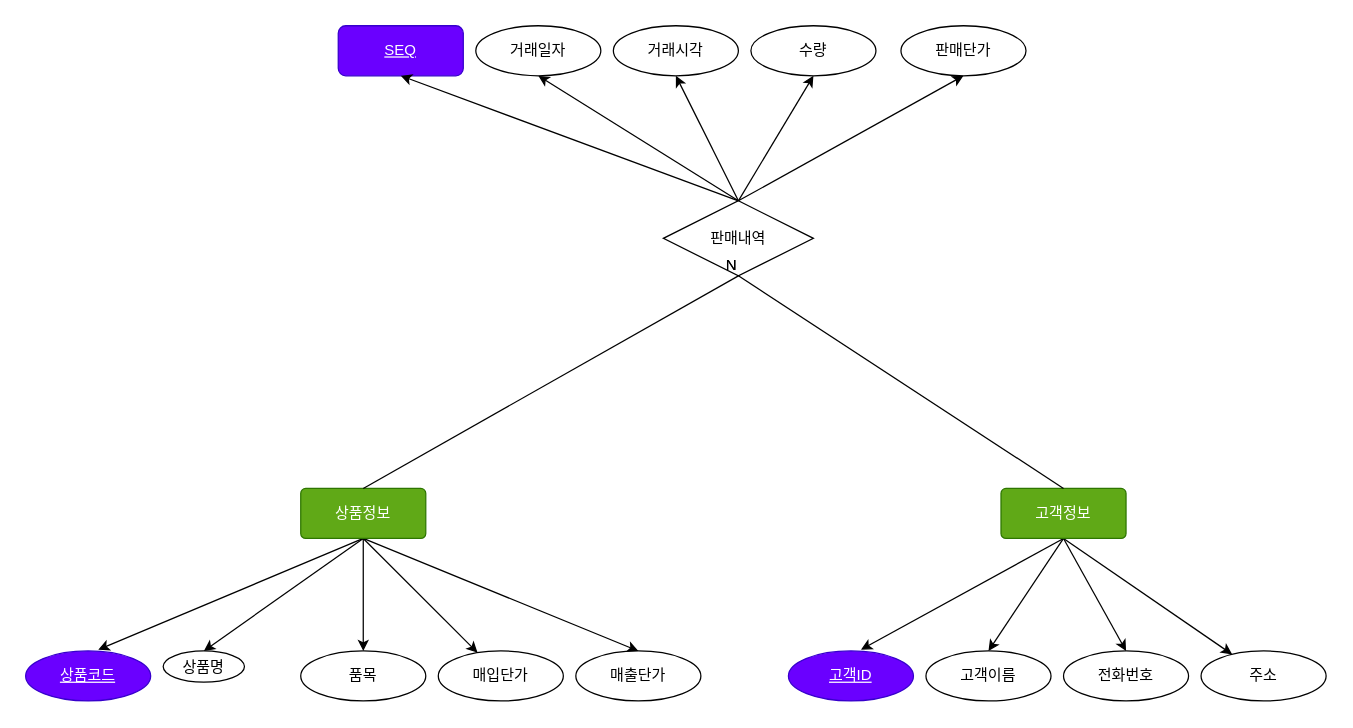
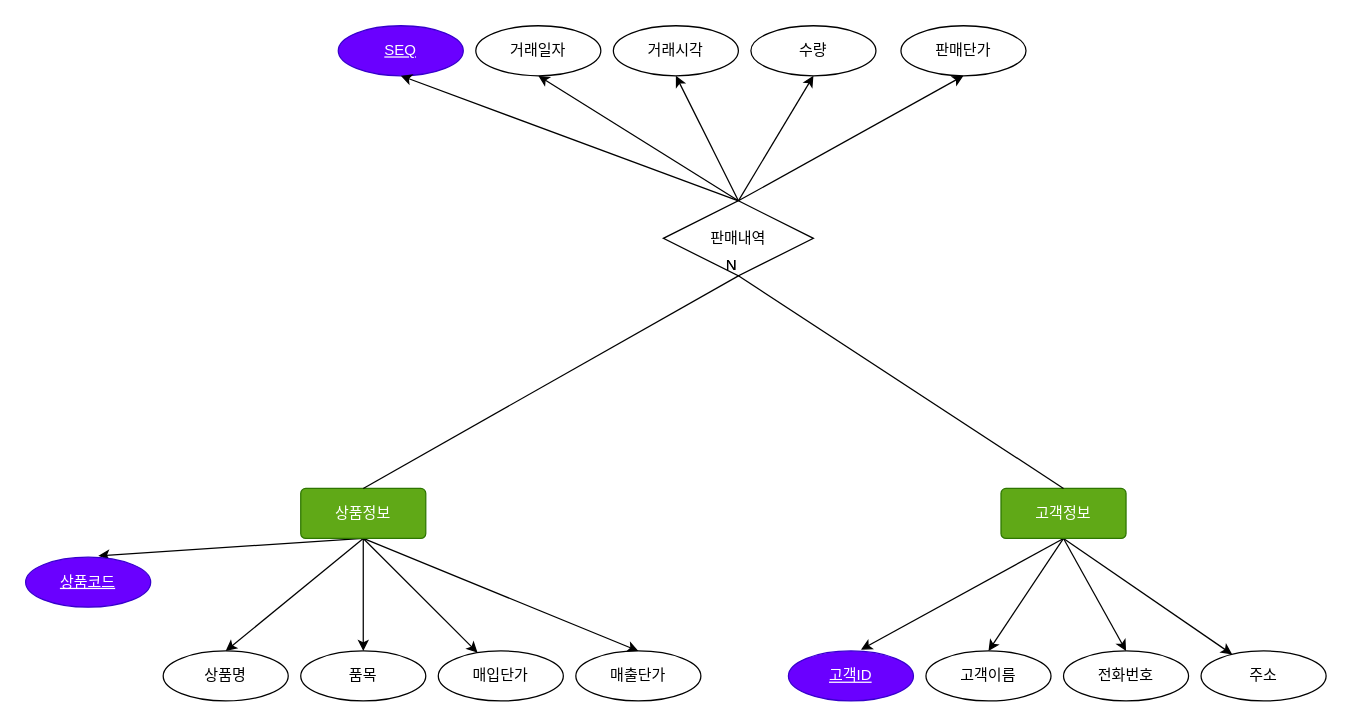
  <mxCell id="0" />
  <mxCell id="1" parent="0" />
  <mxCell id="2" style="rounded=0;orthogonalLoop=1;jettySize=auto;html=1;entryX=0.581;entryY=-0.027;entryDx=0;entryDy=0;entryPerimeter=0;exitX=0.5;exitY=1;exitDx=0;exitDy=0;" edge="1" parent="1" source="7" target="8"><mxGeometry relative="1" as="geometry" /></mxCell>
  <mxCell id="3" style="rounded=0;orthogonalLoop=1;jettySize=auto;html=1;entryX=0.5;entryY=0;entryDx=0;entryDy=0;exitX=0.5;exitY=1;exitDx=0;exitDy=0;" edge="1" parent="1" source="7" target="9"><mxGeometry relative="1" as="geometry" /></mxCell>
  <mxCell id="4" style="rounded=0;orthogonalLoop=1;jettySize=auto;html=1;entryX=0.5;entryY=0;entryDx=0;entryDy=0;exitX=0.5;exitY=1;exitDx=0;exitDy=0;" edge="1" parent="1" source="7" target="10"><mxGeometry relative="1" as="geometry" /></mxCell>
  <mxCell id="5" style="rounded=0;orthogonalLoop=1;jettySize=auto;html=1;exitX=0.5;exitY=1;exitDx=0;exitDy=0;" edge="1" parent="1" source="7" target="11"><mxGeometry relative="1" as="geometry" /></mxCell>
  <mxCell id="6" style="rounded=0;orthogonalLoop=1;jettySize=auto;html=1;entryX=0.5;entryY=0;entryDx=0;entryDy=0;exitX=0.5;exitY=1;exitDx=0;exitDy=0;" edge="1" parent="1" source="7" target="12"><mxGeometry relative="1" as="geometry" /></mxCell>
  <mxCell id="7" value="상품정보" style="rounded=1;arcSize=10;whiteSpace=wrap;html=1;align=center;fillColor=#60a917;fontColor=#ffffff;strokeColor=#2D7600;" vertex="1" parent="1"><mxGeometry x="240" y="390" width="100" height="40" as="geometry" /></mxCell>
- <mxCell id="8" value="상품코드" style="ellipse;whiteSpace=wrap;html=1;align=center;fontStyle=4;fillColor=#6a00ff;strokeColor=#3700CC;fontColor=#ffffff;" vertex="1" parent="1"><mxGeometry x="20" y="520" width="100" height="40" as="geometry" /></mxCell>
- <mxCell id="9" value="상품명" style="ellipse;whiteSpace=wrap;html=1;align=center;" vertex="1" parent="1"><mxGeometry x="130" y="520" width="65" height="25" as="geometry" /></mxCell>
+ <mxCell id="8" value="상품코드" style="ellipse;whiteSpace=wrap;html=1;align=center;fontStyle=4;fillColor=#6a00ff;strokeColor=#3700CC;fontColor=#ffffff;" vertex="1" parent="1"><mxGeometry x="20" y="445" width="100" height="40" as="geometry" /></mxCell>
+ <mxCell id="9" value="상품명" style="ellipse;whiteSpace=wrap;html=1;align=center;" vertex="1" parent="1"><mxGeometry x="130" y="520" width="100" height="40" as="geometry" /></mxCell>
  <mxCell id="10" value="품목" style="ellipse;whiteSpace=wrap;html=1;align=center;" vertex="1" parent="1"><mxGeometry x="240" y="520" width="100" height="40" as="geometry" /></mxCell>
  <mxCell id="11" value="매입단가" style="ellipse;whiteSpace=wrap;html=1;align=center;" vertex="1" parent="1"><mxGeometry x="350" y="520" width="100" height="40" as="geometry" /></mxCell>
  <mxCell id="12" value="매출단가" style="ellipse;whiteSpace=wrap;html=1;align=center;" vertex="1" parent="1"><mxGeometry x="460" y="520" width="100" height="40" as="geometry" /></mxCell>
  <mxCell id="13" style="rounded=0;orthogonalLoop=1;jettySize=auto;html=1;entryX=0.581;entryY=-0.027;entryDx=0;entryDy=0;entryPerimeter=0;exitX=0.5;exitY=1;exitDx=0;exitDy=0;" edge="1" source="17" target="18" parent="1"><mxGeometry relative="1" as="geometry" /></mxCell>
  <mxCell id="14" style="rounded=0;orthogonalLoop=1;jettySize=auto;html=1;entryX=0.5;entryY=0;entryDx=0;entryDy=0;exitX=0.5;exitY=1;exitDx=0;exitDy=0;" edge="1" source="17" target="19" parent="1"><mxGeometry relative="1" as="geometry" /></mxCell>
  <mxCell id="15" style="rounded=0;orthogonalLoop=1;jettySize=auto;html=1;entryX=0.5;entryY=0;entryDx=0;entryDy=0;exitX=0.5;exitY=1;exitDx=0;exitDy=0;" edge="1" source="17" target="20" parent="1"><mxGeometry relative="1" as="geometry" /></mxCell>
  <mxCell id="16" style="rounded=0;orthogonalLoop=1;jettySize=auto;html=1;exitX=0.5;exitY=1;exitDx=0;exitDy=0;" edge="1" source="17" target="21" parent="1"><mxGeometry relative="1" as="geometry" /></mxCell>
  <mxCell id="17" value="고객정보" style="rounded=1;arcSize=10;whiteSpace=wrap;html=1;align=center;fillColor=#60a917;fontColor=#ffffff;strokeColor=#2D7600;" vertex="1" parent="1"><mxGeometry x="800" y="390" width="100" height="40" as="geometry" /></mxCell>
  <mxCell id="18" value="고객ID" style="ellipse;whiteSpace=wrap;html=1;align=center;fontStyle=4;fillColor=#6a00ff;strokeColor=#3700CC;fontColor=#ffffff;" vertex="1" parent="1"><mxGeometry x="630" y="520" width="100" height="40" as="geometry" /></mxCell>
  <mxCell id="19" value="고객이름" style="ellipse;whiteSpace=wrap;html=1;align=center;" vertex="1" parent="1"><mxGeometry x="740" y="520" width="100" height="40" as="geometry" /></mxCell>
  <mxCell id="20" value="전화번호" style="ellipse;whiteSpace=wrap;html=1;align=center;" vertex="1" parent="1"><mxGeometry x="850" y="520" width="100" height="40" as="geometry" /></mxCell>
  <mxCell id="21" value="주소" style="ellipse;whiteSpace=wrap;html=1;align=center;" vertex="1" parent="1"><mxGeometry x="960" y="520" width="100" height="40" as="geometry" /></mxCell>
  <mxCell id="22" value="판매내역" style="shape=rhombus;perimeter=rhombusPerimeter;whiteSpace=wrap;html=1;align=center;" vertex="1" parent="1"><mxGeometry x="530" y="160" width="120" height="60" as="geometry" /></mxCell>
  <mxCell id="23" value="" style="endArrow=none;html=1;rounded=0;entryX=0.5;entryY=1;entryDx=0;entryDy=0;exitX=0.5;exitY=0;exitDx=0;exitDy=0;" edge="1" parent="1" source="7" target="22"><mxGeometry relative="1" as="geometry"><mxPoint x="-100" y="290" as="sourcePoint" /><mxPoint x="60" y="290" as="targetPoint" /></mxGeometry></mxCell>
  <mxCell id="24" value="N" style="resizable=0;html=1;whiteSpace=wrap;align=right;verticalAlign=bottom;" connectable="0" vertex="1" parent="23"><mxGeometry x="1" relative="1" as="geometry" /></mxCell>
  <mxCell id="25" value="" style="endArrow=none;html=1;rounded=0;entryX=0.5;entryY=1;entryDx=0;entryDy=0;exitX=0.5;exitY=0;exitDx=0;exitDy=0;" edge="1" parent="1" source="17" target="22"><mxGeometry relative="1" as="geometry"><mxPoint x="300" y="400" as="sourcePoint" /><mxPoint x="600" y="230" as="targetPoint" /></mxGeometry></mxCell>
  <mxCell id="26" value="N" style="resizable=0;html=1;whiteSpace=wrap;align=right;verticalAlign=bottom;" connectable="0" vertex="1" parent="25"><mxGeometry x="1" relative="1" as="geometry" /></mxCell>
  <mxCell id="27" value="거래일자" style="ellipse;whiteSpace=wrap;html=1;align=center;" vertex="1" parent="1"><mxGeometry x="380" y="20" width="100" height="40" as="geometry" /></mxCell>
  <mxCell id="28" value="거래시각" style="ellipse;whiteSpace=wrap;html=1;align=center;" vertex="1" parent="1"><mxGeometry x="490" y="20" width="100" height="40" as="geometry" /></mxCell>
  <mxCell id="29" value="수량" style="ellipse;whiteSpace=wrap;html=1;align=center;" vertex="1" parent="1"><mxGeometry x="600" y="20" width="100" height="40" as="geometry" /></mxCell>
  <mxCell id="30" value="판매단가" style="ellipse;whiteSpace=wrap;html=1;align=center;" vertex="1" parent="1"><mxGeometry x="720" y="20" width="100" height="40" as="geometry" /></mxCell>
- <mxCell id="31" value="SEQ" style="whiteSpace=wrap;html=1;align=center;fontStyle=4;fillColor=#6a00ff;strokeColor=#3700CC;fontColor=#ffffff;rounded=1;" vertex="1" parent="1"><mxGeometry x="270" y="20" width="100" height="40" as="geometry" /></mxCell>
+ <mxCell id="31" value="SEQ" style="ellipse;whiteSpace=wrap;html=1;align=center;fontStyle=4;fillColor=#6a00ff;strokeColor=#3700CC;fontColor=#ffffff;" vertex="1" parent="1"><mxGeometry x="270" y="20" width="100" height="40" as="geometry" /></mxCell>
  <mxCell id="32" style="rounded=0;orthogonalLoop=1;jettySize=auto;html=1;entryX=0.5;entryY=1;entryDx=0;entryDy=0;exitX=0.5;exitY=0;exitDx=0;exitDy=0;" edge="1" parent="1" source="22" target="31"><mxGeometry relative="1" as="geometry"><mxPoint x="402" y="120" as="sourcePoint" /><mxPoint x="190" y="209" as="targetPoint" /></mxGeometry></mxCell>
  <mxCell id="33" style="rounded=0;orthogonalLoop=1;jettySize=auto;html=1;entryX=0.5;entryY=1;entryDx=0;entryDy=0;exitX=0.5;exitY=0;exitDx=0;exitDy=0;" edge="1" parent="1" source="22" target="27"><mxGeometry relative="1" as="geometry"><mxPoint x="600" y="170" as="sourcePoint" /><mxPoint x="200" y="219" as="targetPoint" /></mxGeometry></mxCell>
  <mxCell id="34" style="rounded=0;orthogonalLoop=1;jettySize=auto;html=1;entryX=0.5;entryY=1;entryDx=0;entryDy=0;exitX=0.5;exitY=0;exitDx=0;exitDy=0;" edge="1" parent="1" source="22" target="28"><mxGeometry relative="1" as="geometry"><mxPoint x="610" y="180" as="sourcePoint" /><mxPoint x="210" y="229" as="targetPoint" /></mxGeometry></mxCell>
  <mxCell id="35" style="rounded=0;orthogonalLoop=1;jettySize=auto;html=1;entryX=0.5;entryY=1;entryDx=0;entryDy=0;exitX=0.5;exitY=0;exitDx=0;exitDy=0;" edge="1" parent="1" source="22" target="29"><mxGeometry relative="1" as="geometry"><mxPoint x="620" y="190" as="sourcePoint" /><mxPoint x="220" y="239" as="targetPoint" /></mxGeometry></mxCell>
  <mxCell id="36" style="rounded=0;orthogonalLoop=1;jettySize=auto;html=1;entryX=0.5;entryY=1;entryDx=0;entryDy=0;exitX=0.5;exitY=0;exitDx=0;exitDy=0;" edge="1" parent="1" source="22" target="30"><mxGeometry relative="1" as="geometry"><mxPoint x="630" y="200" as="sourcePoint" /><mxPoint x="600" y="70" as="targetPoint" /></mxGeometry></mxCell>
